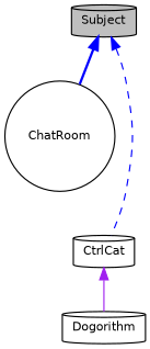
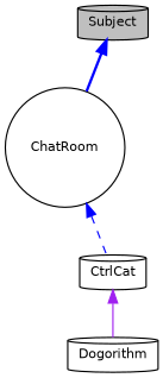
  digraph {
    node [color=black fillcolor=white fontname=Helvetica fontsize=10 shape=cylinder style=filled]
    edge [color=blue dir=back fontname=Helvetica fontsize=10 labelfontname=Helvetica labelfontsize=10]
    n1 [fillcolor=grey75 fontcolor=black height=0.2 label=Subject width=0.4]
    n2 [height=0.2 label=ChatRoom shape=circle width=0.4]
    n3 [height=0.2 label=CtrlCat width=0.4]
    n4 [height=0.2 label=Dogorithm width=0.4]
    n1 -> n2 [style=bold]
-   n1 -> n3 [style=dashed]
+   n2 -> n3 [style=dashed]
    n3 -> n4 [color=purple style=solid]
  }
